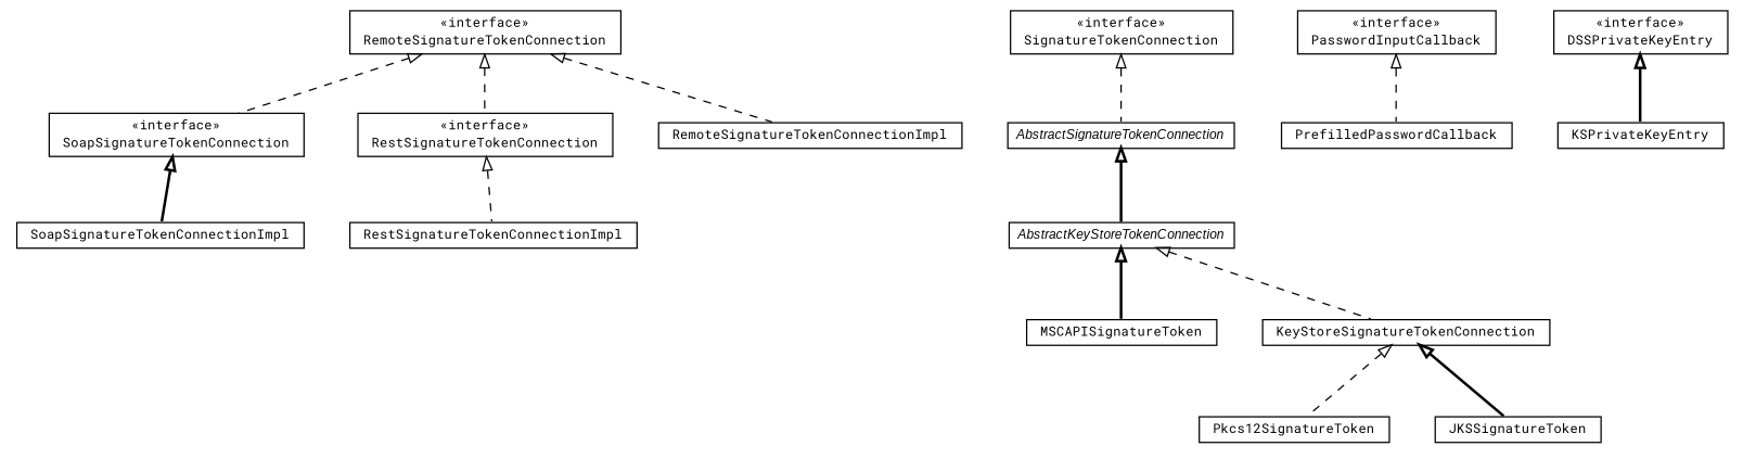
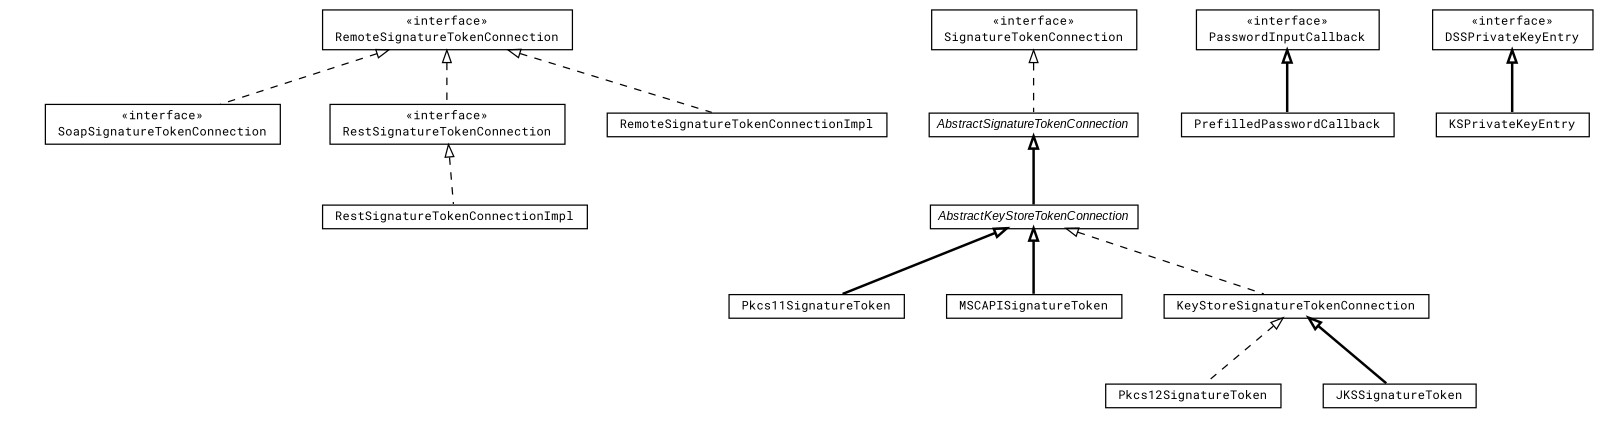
  digraph {
    fontname="Roboto Mono"
    nodesep=0.25
    ranksep=0.5
    node [fontcolor=black fontname="Roboto Mono" fontsize=10.0 shape=plaintext]
    edge [arrowtail=empty dir=back fontname="Roboto Mono" fontsize=10 headport=p labelfontname=arial labelfontsize=10 style=bold tailport=p]
-   n1 [label=<<table title="eu.europa.esig.dss.token.SoapSignatureTokenConnectionImpl" border="0" cellborder="1" cellspacing="0" cellpadding="2" port="p" href="./SoapSignatureTokenConnectionImpl.html"> 		<tr><td><table border="0" cellspacing="0" cellpadding="1"> <tr><td align="center" balign="center"> SoapSignatureTokenConnectionImpl </td></tr> 		</table></td></tr> 		</table>>]
    n2 [label=<<table title="eu.europa.esig.dss.token.SoapSignatureTokenConnection" border="0" cellborder="1" cellspacing="0" cellpadding="2" port="p" href="./SoapSignatureTokenConnection.html"> 		<tr><td><table border="0" cellspacing="0" cellpadding="1"> <tr><td align="center" balign="center"> &#171;interface&#187; </td></tr> <tr><td align="center" balign="center"> SoapSignatureTokenConnection </td></tr> 		</table></td></tr> 		</table>>]
    n3 [label=<<table title="eu.europa.esig.dss.token.RestSignatureTokenConnectionImpl" border="0" cellborder="1" cellspacing="0" cellpadding="2" port="p" href="./RestSignatureTokenConnectionImpl.html"> 		<tr><td><table border="0" cellspacing="0" cellpadding="1"> <tr><td align="center" balign="center"> RestSignatureTokenConnectionImpl </td></tr> 		</table></td></tr> 		</table>>]
    n4 [label=<<table title="eu.europa.esig.dss.token.RestSignatureTokenConnection" border="0" cellborder="1" cellspacing="0" cellpadding="2" port="p" href="./RestSignatureTokenConnection.html"> 		<tr><td><table border="0" cellspacing="0" cellpadding="1"> <tr><td align="center" balign="center"> &#171;interface&#187; </td></tr> <tr><td align="center" balign="center"> RestSignatureTokenConnection </td></tr> 		</table></td></tr> 		</table>>]
    n5 [label=<<table title="eu.europa.esig.dss.token.RemoteSignatureTokenConnectionImpl" border="0" cellborder="1" cellspacing="0" cellpadding="2" port="p" href="./RemoteSignatureTokenConnectionImpl.html"> 		<tr><td><table border="0" cellspacing="0" cellpadding="1"> <tr><td align="center" balign="center"> RemoteSignatureTokenConnectionImpl </td></tr> 		</table></td></tr> 		</table>>]
    n6 [label=<<table title="eu.europa.esig.dss.token.Pkcs12SignatureToken" border="0" cellborder="1" cellspacing="0" cellpadding="2" port="p" href="./Pkcs12SignatureToken.html"> 		<tr><td><table border="0" cellspacing="0" cellpadding="1"> <tr><td align="center" balign="center"> Pkcs12SignatureToken </td></tr> 		</table></td></tr> 		</table>>]
+   n7 [label=<<table title="eu.europa.esig.dss.token.Pkcs11SignatureToken" border="0" cellborder="1" cellspacing="0" cellpadding="2" port="p" href="./Pkcs11SignatureToken.html"> 		<tr><td><table border="0" cellspacing="0" cellpadding="1"> <tr><td align="center" balign="center"> Pkcs11SignatureToken </td></tr> 		</table></td></tr> 		</table>>]
    n8 [label=<<table title="eu.europa.esig.dss.token.MSCAPISignatureToken" border="0" cellborder="1" cellspacing="0" cellpadding="2" port="p" href="./MSCAPISignatureToken.html"> 		<tr><td><table border="0" cellspacing="0" cellpadding="1"> <tr><td align="center" balign="center"> MSCAPISignatureToken </td></tr> 		</table></td></tr> 		</table>>]
    n9 [label=<<table title="eu.europa.esig.dss.token.KeyStoreSignatureTokenConnection" border="0" cellborder="1" cellspacing="0" cellpadding="2" port="p" href="./KeyStoreSignatureTokenConnection.html"> 		<tr><td><table border="0" cellspacing="0" cellpadding="1"> <tr><td align="center" balign="center"> KeyStoreSignatureTokenConnection </td></tr> 		</table></td></tr> 		</table>>]
    n10 [label=<<table title="eu.europa.esig.dss.token.JKSSignatureToken" border="0" cellborder="1" cellspacing="0" cellpadding="2" port="p" href="./JKSSignatureToken.html"> 		<tr><td><table border="0" cellspacing="0" cellpadding="1"> <tr><td align="center" balign="center"> JKSSignatureToken </td></tr> 		</table></td></tr> 		</table>>]
    n11 [label=<<table title="eu.europa.esig.dss.token.AbstractSignatureTokenConnection" border="0" cellborder="1" cellspacing="0" cellpadding="2" port="p" href="./AbstractSignatureTokenConnection.html"> 		<tr><td><table border="0" cellspacing="0" cellpadding="1"> <tr><td align="center" balign="center"><font face="arial italic"> AbstractSignatureTokenConnection </font></td></tr> 		</table></td></tr> 		</table>>]
    n12 [label=<<table title="eu.europa.esig.dss.token.AbstractKeyStoreTokenConnection" border="0" cellborder="1" cellspacing="0" cellpadding="2" port="p" href="./AbstractKeyStoreTokenConnection.html"> 		<tr><td><table border="0" cellspacing="0" cellpadding="1"> <tr><td align="center" balign="center"><font face="arial italic"> AbstractKeyStoreTokenConnection </font></td></tr> 		</table></td></tr> 		</table>>]
    n13 [label=<<table title="eu.europa.esig.dss.token.SignatureTokenConnection" border="0" cellborder="1" cellspacing="0" cellpadding="2" port="p" href="./SignatureTokenConnection.html"> 		<tr><td><table border="0" cellspacing="0" cellpadding="1"> <tr><td align="center" balign="center"> &#171;interface&#187; </td></tr> <tr><td align="center" balign="center"> SignatureTokenConnection </td></tr> 		</table></td></tr> 		</table>>]
    n14 [label=<<table title="eu.europa.esig.dss.token.RemoteSignatureTokenConnection" border="0" cellborder="1" cellspacing="0" cellpadding="2" port="p" href="./RemoteSignatureTokenConnection.html"> 		<tr><td><table border="0" cellspacing="0" cellpadding="1"> <tr><td align="center" balign="center"> &#171;interface&#187; </td></tr> <tr><td align="center" balign="center"> RemoteSignatureTokenConnection </td></tr> 		</table></td></tr> 		</table>>]
    n15 [label=<<table title="eu.europa.esig.dss.token.PrefilledPasswordCallback" border="0" cellborder="1" cellspacing="0" cellpadding="2" port="p" href="./PrefilledPasswordCallback.html"> 		<tr><td><table border="0" cellspacing="0" cellpadding="1"> <tr><td align="center" balign="center"> PrefilledPasswordCallback </td></tr> 		</table></td></tr> 		</table>>]
    n16 [label=<<table title="eu.europa.esig.dss.token.PasswordInputCallback" border="0" cellborder="1" cellspacing="0" cellpadding="2" port="p" href="./PasswordInputCallback.html"> 		<tr><td><table border="0" cellspacing="0" cellpadding="1"> <tr><td align="center" balign="center"> &#171;interface&#187; </td></tr> <tr><td align="center" balign="center"> PasswordInputCallback </td></tr> 		</table></td></tr> 		</table>>]
    n17 [label=<<table title="eu.europa.esig.dss.token.KSPrivateKeyEntry" border="0" cellborder="1" cellspacing="0" cellpadding="2" port="p" href="./KSPrivateKeyEntry.html"> 		<tr><td><table border="0" cellspacing="0" cellpadding="1"> <tr><td align="center" balign="center"> KSPrivateKeyEntry </td></tr> 		</table></td></tr> 		</table>>]
    n18 [label=<<table title="eu.europa.esig.dss.token.DSSPrivateKeyEntry" border="0" cellborder="1" cellspacing="0" cellpadding="2" port="p" href="./DSSPrivateKeyEntry.html"> 		<tr><td><table border="0" cellspacing="0" cellpadding="1"> <tr><td align="center" balign="center"> &#171;interface&#187; </td></tr> <tr><td align="center" balign="center"> DSSPrivateKeyEntry </td></tr> 		</table></td></tr> 		</table>>]
-   n2 -> n1
    n4 -> n3 [style=dashed]
    n9 -> n6 [style=dashed]
    n9 -> n10
    n11 -> n12
+   n12 -> n7
    n12 -> n8
    n12 -> n9 [style=dashed]
    n13 -> n11 [style=dashed]
    n14 -> n2 [style=dashed]
    n14 -> n4 [style=dashed]
    n14 -> n5 [style=dashed]
-   n16 -> n15 [style=dashed]
+   n16 -> n15
    n18 -> n17
  }
